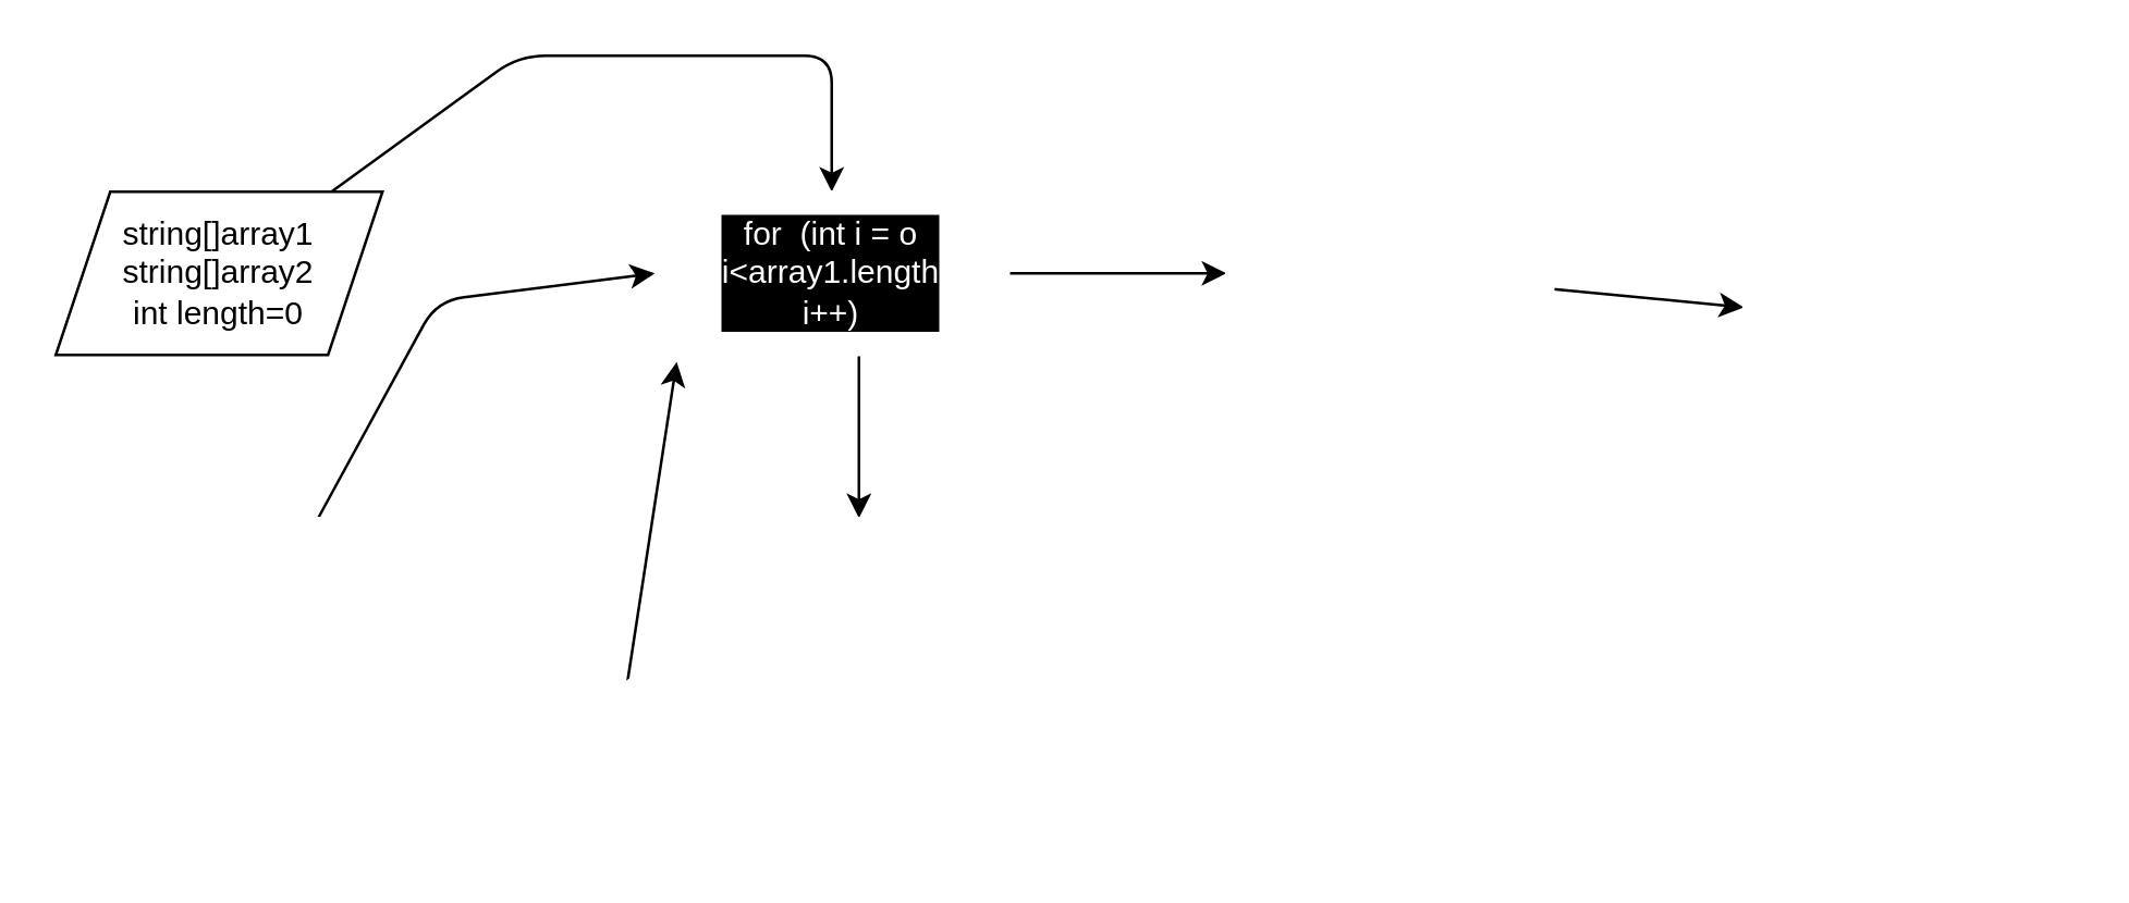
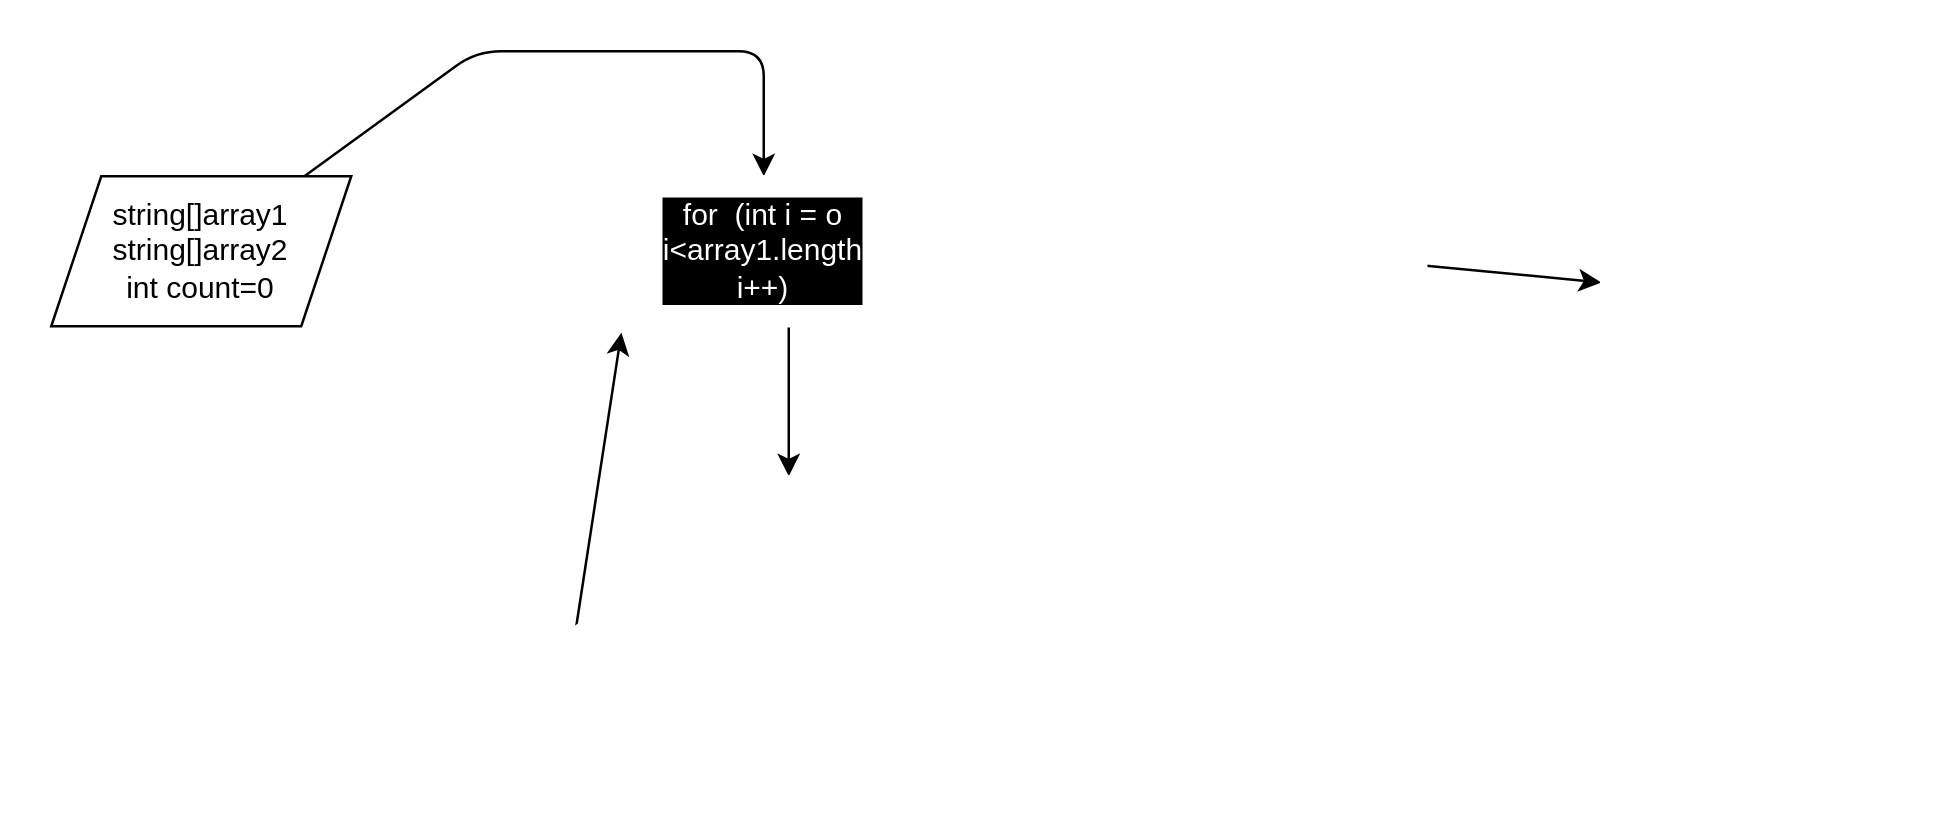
  <mxCell id="0" />
  <mxCell id="1" parent="0" />
  <mxCell id="2" style="edgeStyle=none;html=1;" edge="1" parent="1"><mxGeometry relative="1" as="geometry"><mxPoint x="30" y="95" as="sourcePoint" /><mxPoint x="30" y="95" as="targetPoint" /></mxGeometry></mxCell>
  <mxCell id="3" style="edgeStyle=none;html=1;entryX=0.5;entryY=0;entryDx=0;entryDy=0;" edge="1" parent="1" source="4" target="7"><mxGeometry relative="1" as="geometry"><mxPoint x="310" y="20" as="targetPoint" /><Array as="points"><mxPoint x="190" y="20" /><mxPoint x="305" y="20" /></Array></mxGeometry></mxCell>
- <mxCell id="4" value="string[]array1&lt;br&gt;string[]array2&lt;br&gt;int length=0" style="shape=parallelogram;perimeter=parallelogramPerimeter;whiteSpace=wrap;html=1;fixedSize=1;strokeColor=default;fillColor=none;" vertex="1" parent="1"><mxGeometry x="20" y="70" width="120" height="60" as="geometry" /></mxCell>
- <mxCell id="5" style="edgeStyle=none;html=1;entryX=0;entryY=0.5;entryDx=0;entryDy=0;fontColor=#FFFFFF;" edge="1" parent="1" source="7" target="13"><mxGeometry relative="1" as="geometry" /></mxCell>
+ <mxCell id="4" value="string[]array1&lt;br&gt;string[]array2&lt;br&gt;int count=0" style="shape=parallelogram;perimeter=parallelogramPerimeter;whiteSpace=wrap;html=1;fixedSize=1;strokeColor=default;fillColor=none;" vertex="1" parent="1"><mxGeometry x="20" y="70" width="120" height="60" as="geometry" /></mxCell>
  <mxCell id="6" style="edgeStyle=none;html=1;entryX=0.5;entryY=0;entryDx=0;entryDy=0;fontColor=#FFFFFF;" edge="1" parent="1" target="11"><mxGeometry relative="1" as="geometry"><mxPoint x="315" y="130" as="sourcePoint" /></mxGeometry></mxCell>
  <mxCell id="7" value="for&amp;nbsp; (int i = o&lt;br&gt;i&amp;lt;array1.length&lt;br&gt;i++)" style="rounded=0;whiteSpace=wrap;html=1;labelBackgroundColor=#000000;fontColor=#FFFFFF;strokeColor=#FFFFFF;fillColor=default;strokeWidth=1;" vertex="1" parent="1"><mxGeometry x="240" y="70" width="130" height="60" as="geometry" /></mxCell>
- <mxCell id="8" style="edgeStyle=none;html=1;entryX=0;entryY=0.5;entryDx=0;entryDy=0;fontColor=#FFFFFF;" edge="1" parent="1" source="9" target="7"><mxGeometry relative="1" as="geometry"><Array as="points"><mxPoint x="160" y="110" /></Array></mxGeometry></mxCell>
- <mxCell id="9" value="array2[count]=arry1[i]&lt;br&gt;count+1" style="rounded=0;whiteSpace=wrap;html=1;labelBackgroundColor=#;fontColor=#FFFFFF;strokeColor=#FFFFFF;strokeWidth=1;fillColor=default;" vertex="1" parent="1"><mxGeometry x="40" y="190" width="120" height="60" as="geometry" /></mxCell>
+ <mxCell id="9" value="array2[count]=arry1[i]&lt;br&gt;count+1" style="whiteSpace=wrap;html=1;labelBackgroundColor=#;fontColor=#FFFFFF;strokeColor=#FFFFFF;strokeWidth=1;fillColor=default;rounded=1;" vertex="1" parent="1"><mxGeometry x="40" y="190" width="120" height="60" as="geometry" /></mxCell>
  <mxCell id="10" style="edgeStyle=none;html=1;entryX=0.062;entryY=1.043;entryDx=0;entryDy=0;entryPerimeter=0;fontColor=#FFFFFF;" edge="1" parent="1" target="7"><mxGeometry relative="1" as="geometry"><mxPoint x="230" y="250" as="sourcePoint" /></mxGeometry></mxCell>
  <mxCell id="11" value="if (arry1[i]length&amp;lt;=3)" style="rhombus;whiteSpace=wrap;html=1;labelBackgroundColor=#;fontColor=#FFFFFF;strokeColor=#FFFFFF;strokeWidth=1;fillColor=default;" vertex="1" parent="1"><mxGeometry x="230" y="190" width="170" height="120" as="geometry" /></mxCell>
  <mxCell id="12" style="edgeStyle=none;html=1;entryX=0;entryY=0.5;entryDx=0;entryDy=0;fontColor=#FFFFFF;" edge="1" parent="1" source="13" target="14"><mxGeometry relative="1" as="geometry" /></mxCell>
  <mxCell id="13" value="Вывод" style="shape=document;whiteSpace=wrap;html=1;boundedLbl=1;labelBackgroundColor=#;fontColor=#FFFFFF;strokeColor=#FFFFFF;strokeWidth=1;fillColor=default;" vertex="1" parent="1"><mxGeometry x="450" y="60" width="120" height="80" as="geometry" /></mxCell>
  <mxCell id="14" value="Конец" style="ellipse;whiteSpace=wrap;html=1;labelBackgroundColor=#;fontColor=#FFFFFF;strokeColor=#FFFFFF;strokeWidth=1;fillColor=default;" vertex="1" parent="1"><mxGeometry x="640" y="60" width="120" height="105" as="geometry" /></mxCell>
  <mxCell id="15" value="No" style="text;html=1;strokeColor=none;fillColor=none;align=center;verticalAlign=middle;whiteSpace=wrap;rounded=0;labelBackgroundColor=#;fontColor=#FFFFFF;" vertex="1" parent="1"><mxGeometry x="220" y="180" width="60" height="30" as="geometry" /></mxCell>
  <mxCell id="16" value="Yes" style="text;html=1;strokeColor=none;fillColor=none;align=center;verticalAlign=middle;whiteSpace=wrap;rounded=0;labelBackgroundColor=#;fontColor=#FFFFFF;" vertex="1" parent="1"><mxGeometry x="180" y="230" width="60" height="30" as="geometry" /></mxCell>
